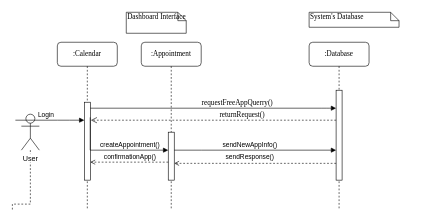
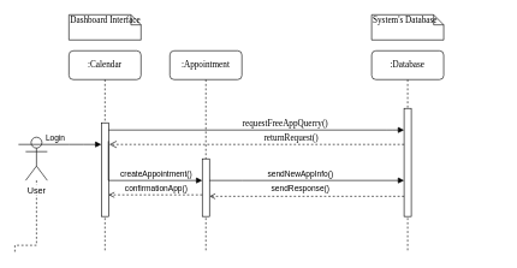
  <mxCell id="0" />
  <mxCell id="1" parent="0" />
  <mxCell id="2" value=":Appointment" style="shape=umlLifeline;perimeter=lifelinePerimeter;whiteSpace=wrap;html=1;container=1;collapsible=0;recursiveResize=0;outlineConnect=0;rounded=1;shadow=0;comic=0;labelBackgroundColor=none;strokeWidth=1;fontFamily=Verdana;fontSize=12;align=center;" parent="1" vertex="1"><mxGeometry x="235" y="70" width="100" height="280" as="geometry" /></mxCell>
  <mxCell id="3" value="" style="html=1;points=[];perimeter=orthogonalPerimeter;rounded=0;shadow=0;comic=0;labelBackgroundColor=none;strokeWidth=1;fontFamily=Verdana;fontSize=12;align=center;" parent="2" vertex="1"><mxGeometry x="45" y="150" width="10" height="80" as="geometry" /></mxCell>
  <mxCell id="4" value=":Database" style="shape=umlLifeline;perimeter=lifelinePerimeter;whiteSpace=wrap;html=1;container=1;collapsible=0;recursiveResize=0;outlineConnect=0;rounded=1;shadow=0;comic=0;labelBackgroundColor=none;strokeWidth=1;fontFamily=Verdana;fontSize=12;align=center;" parent="1" vertex="1"><mxGeometry x="515" y="70" width="100" height="280" as="geometry" /></mxCell>
  <mxCell id="5" value="" style="html=1;points=[];perimeter=orthogonalPerimeter;rounded=0;shadow=0;comic=0;labelBackgroundColor=none;strokeWidth=1;fontFamily=Verdana;fontSize=12;align=center;" parent="4" vertex="1"><mxGeometry x="45" y="80" width="10" height="150" as="geometry" /></mxCell>
  <mxCell id="6" value=":Calendar" style="shape=umlLifeline;perimeter=lifelinePerimeter;whiteSpace=wrap;html=1;container=1;collapsible=0;recursiveResize=0;outlineConnect=0;rounded=1;shadow=0;comic=0;labelBackgroundColor=none;strokeWidth=1;fontFamily=Verdana;fontSize=12;align=center;" parent="1" vertex="1"><mxGeometry x="95" y="70" width="100" height="280" as="geometry" /></mxCell>
  <mxCell id="7" value="" style="html=1;points=[];perimeter=orthogonalPerimeter;rounded=0;shadow=0;comic=0;labelBackgroundColor=none;strokeWidth=1;fontFamily=Verdana;fontSize=12;align=center;" parent="6" vertex="1"><mxGeometry x="45" y="100" width="10" height="130" as="geometry" /></mxCell>
  <mxCell id="8" value="returnRequest()" style="html=1;verticalAlign=bottom;endArrow=open;dashed=1;endSize=8;labelBackgroundColor=none;fontFamily=Verdana;fontSize=12;edgeStyle=elbowEdgeStyle;elbow=vertical;" parent="1" source="5" edge="1"><mxGeometry x="-0.234" relative="1" as="geometry"><mxPoint x="151" y="200" as="targetPoint" /><Array as="points"><mxPoint x="435" y="200" /><mxPoint x="695" y="250" /></Array><mxPoint as="offset" /></mxGeometry></mxCell>
  <mxCell id="9" value="requestFreeAppQuerry()" style="html=1;verticalAlign=bottom;endArrow=block;labelBackgroundColor=none;fontFamily=Verdana;fontSize=12;edgeStyle=elbowEdgeStyle;elbow=vertical;" parent="1" source="7" target="5" edge="1"><mxGeometry x="0.927" y="-150" relative="1" as="geometry"><mxPoint x="215" y="180" as="sourcePoint" /><Array as="points"><mxPoint x="545" y="180" /></Array><mxPoint x="-150" y="-150" as="offset" /></mxGeometry></mxCell>
- <mxCell id="10" value="Dashboard Interface" style="shape=note;whiteSpace=wrap;html=1;size=14;verticalAlign=top;align=left;spacingTop=-6;rounded=0;shadow=0;comic=0;labelBackgroundColor=none;strokeWidth=1;fontFamily=Verdana;fontSize=12" parent="1" vertex="1"><mxGeometry x="210" y="20" width="100" height="35" as="geometry" /></mxCell>
- <mxCell id="11" value="System's Database" style="shape=note;whiteSpace=wrap;html=1;size=14;verticalAlign=top;align=left;spacingTop=-6;rounded=0;shadow=0;comic=0;labelBackgroundColor=none;strokeWidth=1;fontFamily=Verdana;fontSize=12" parent="1" vertex="1"><mxGeometry x="515" y="20" width="150" height="25" as="geometry" /></mxCell>
+ <mxCell id="10" value="Dashboard Interface" style="shape=note;whiteSpace=wrap;html=1;size=14;verticalAlign=top;align=left;spacingTop=-6;rounded=0;shadow=0;comic=0;labelBackgroundColor=none;strokeWidth=1;fontFamily=Verdana;fontSize=12" parent="1" vertex="1"><mxGeometry x="95" y="20" width="100" height="35" as="geometry" /></mxCell>
+ <mxCell id="11" value="System's Database" style="shape=note;whiteSpace=wrap;html=1;size=14;verticalAlign=top;align=left;spacingTop=-6;rounded=0;shadow=0;comic=0;labelBackgroundColor=none;strokeWidth=1;fontFamily=Verdana;fontSize=12" parent="1" vertex="1"><mxGeometry x="515" y="20" width="100" height="35" as="geometry" /></mxCell>
  <mxCell id="12" value="" style="edgeStyle=orthogonalEdgeStyle;rounded=0;orthogonalLoop=1;jettySize=auto;html=1;endArrow=none;endFill=0;dashed=1;" parent="1" source="13" edge="1"><mxGeometry relative="1" as="geometry"><mxPoint x="20" y="350" as="targetPoint" /><Array as="points"><mxPoint x="25" y="340" /><mxPoint x="25" y="340" /></Array></mxGeometry></mxCell>
  <mxCell id="13" value="User" style="shape=umlActor;verticalLabelPosition=bottom;labelBackgroundColor=#ffffff;verticalAlign=top;html=1;" parent="1" vertex="1"><mxGeometry x="35" y="190" width="30" height="60" as="geometry" /></mxCell>
  <mxCell id="14" value="" style="endArrow=block;startArrow=none;endFill=1;startFill=0;html=1;" parent="1" target="7" edge="1"><mxGeometry width="160" relative="1" as="geometry"><mxPoint x="25" y="200" as="sourcePoint" /><mxPoint x="135" y="210" as="targetPoint" /><Array as="points"><mxPoint x="105" y="200" /></Array></mxGeometry></mxCell>
  <mxCell id="15" value="Login" style="edgeLabel;html=1;align=center;verticalAlign=middle;resizable=0;points=[];" parent="14" vertex="1" connectable="0"><mxGeometry x="-0.29" relative="1" as="geometry"><mxPoint x="9" y="-10" as="offset" /></mxGeometry></mxCell>
  <mxCell id="16" style="edgeStyle=orthogonalEdgeStyle;rounded=0;orthogonalLoop=1;jettySize=auto;html=1;startArrow=block;startFill=1;endArrow=none;endFill=0;entryX=0.98;entryY=0.195;entryDx=0;entryDy=0;entryPerimeter=0;" parent="1" source="3" target="7" edge="1"><mxGeometry relative="1" as="geometry"><mxPoint x="205" y="260" as="targetPoint" /><Array as="points"><mxPoint x="150" y="250" /></Array></mxGeometry></mxCell>
  <mxCell id="17" value="createAppointment()" style="edgeLabel;html=1;align=center;verticalAlign=middle;resizable=0;points=[];" parent="16" vertex="1" connectable="0"><mxGeometry x="0.932" y="87" relative="1" as="geometry"><mxPoint x="152.2" y="38.8" as="offset" /></mxGeometry></mxCell>
  <mxCell id="18" style="edgeStyle=orthogonalEdgeStyle;rounded=0;orthogonalLoop=1;jettySize=auto;html=1;startArrow=none;startFill=0;endArrow=block;endFill=1;" parent="1" source="3" target="5" edge="1"><mxGeometry relative="1" as="geometry"><Array as="points"><mxPoint x="335" y="250" /><mxPoint x="335" y="250" /></Array></mxGeometry></mxCell>
  <mxCell id="19" value="sendNewAppInfo()" style="edgeLabel;html=1;align=center;verticalAlign=middle;resizable=0;points=[];" parent="18" vertex="1" connectable="0"><mxGeometry x="0.279" y="38" relative="1" as="geometry"><mxPoint x="-48" y="28" as="offset" /></mxGeometry></mxCell>
  <mxCell id="20" style="edgeStyle=orthogonalEdgeStyle;rounded=0;orthogonalLoop=1;jettySize=auto;html=1;startArrow=none;startFill=0;endArrow=open;endFill=0;dashed=1;" parent="1" source="5" edge="1"><mxGeometry relative="1" as="geometry"><mxPoint x="290" y="272" as="targetPoint" /><Array as="points"><mxPoint x="335" y="272" /><mxPoint x="335" y="272" /></Array></mxGeometry></mxCell>
  <mxCell id="21" value="sendResponse()" style="edgeLabel;html=1;align=center;verticalAlign=middle;resizable=0;points=[];" parent="20" vertex="1" connectable="0"><mxGeometry x="0.089" y="1" relative="1" as="geometry"><mxPoint x="2" y="-13" as="offset" /></mxGeometry></mxCell>
  <mxCell id="22" style="edgeStyle=orthogonalEdgeStyle;rounded=0;orthogonalLoop=1;jettySize=auto;html=1;dashed=1;startArrow=none;startFill=0;endArrow=open;endFill=0;" parent="1" source="3" edge="1"><mxGeometry relative="1" as="geometry"><mxPoint x="150" y="270" as="targetPoint" /><Array as="points"><mxPoint x="150" y="270" /></Array></mxGeometry></mxCell>
  <mxCell id="23" value="confirmationApp()" style="edgeLabel;html=1;align=center;verticalAlign=middle;resizable=0;points=[];" parent="22" vertex="1" connectable="0"><mxGeometry x="-0.214" y="-1" relative="1" as="geometry"><mxPoint x="-14" y="-9.0" as="offset" /></mxGeometry></mxCell>
